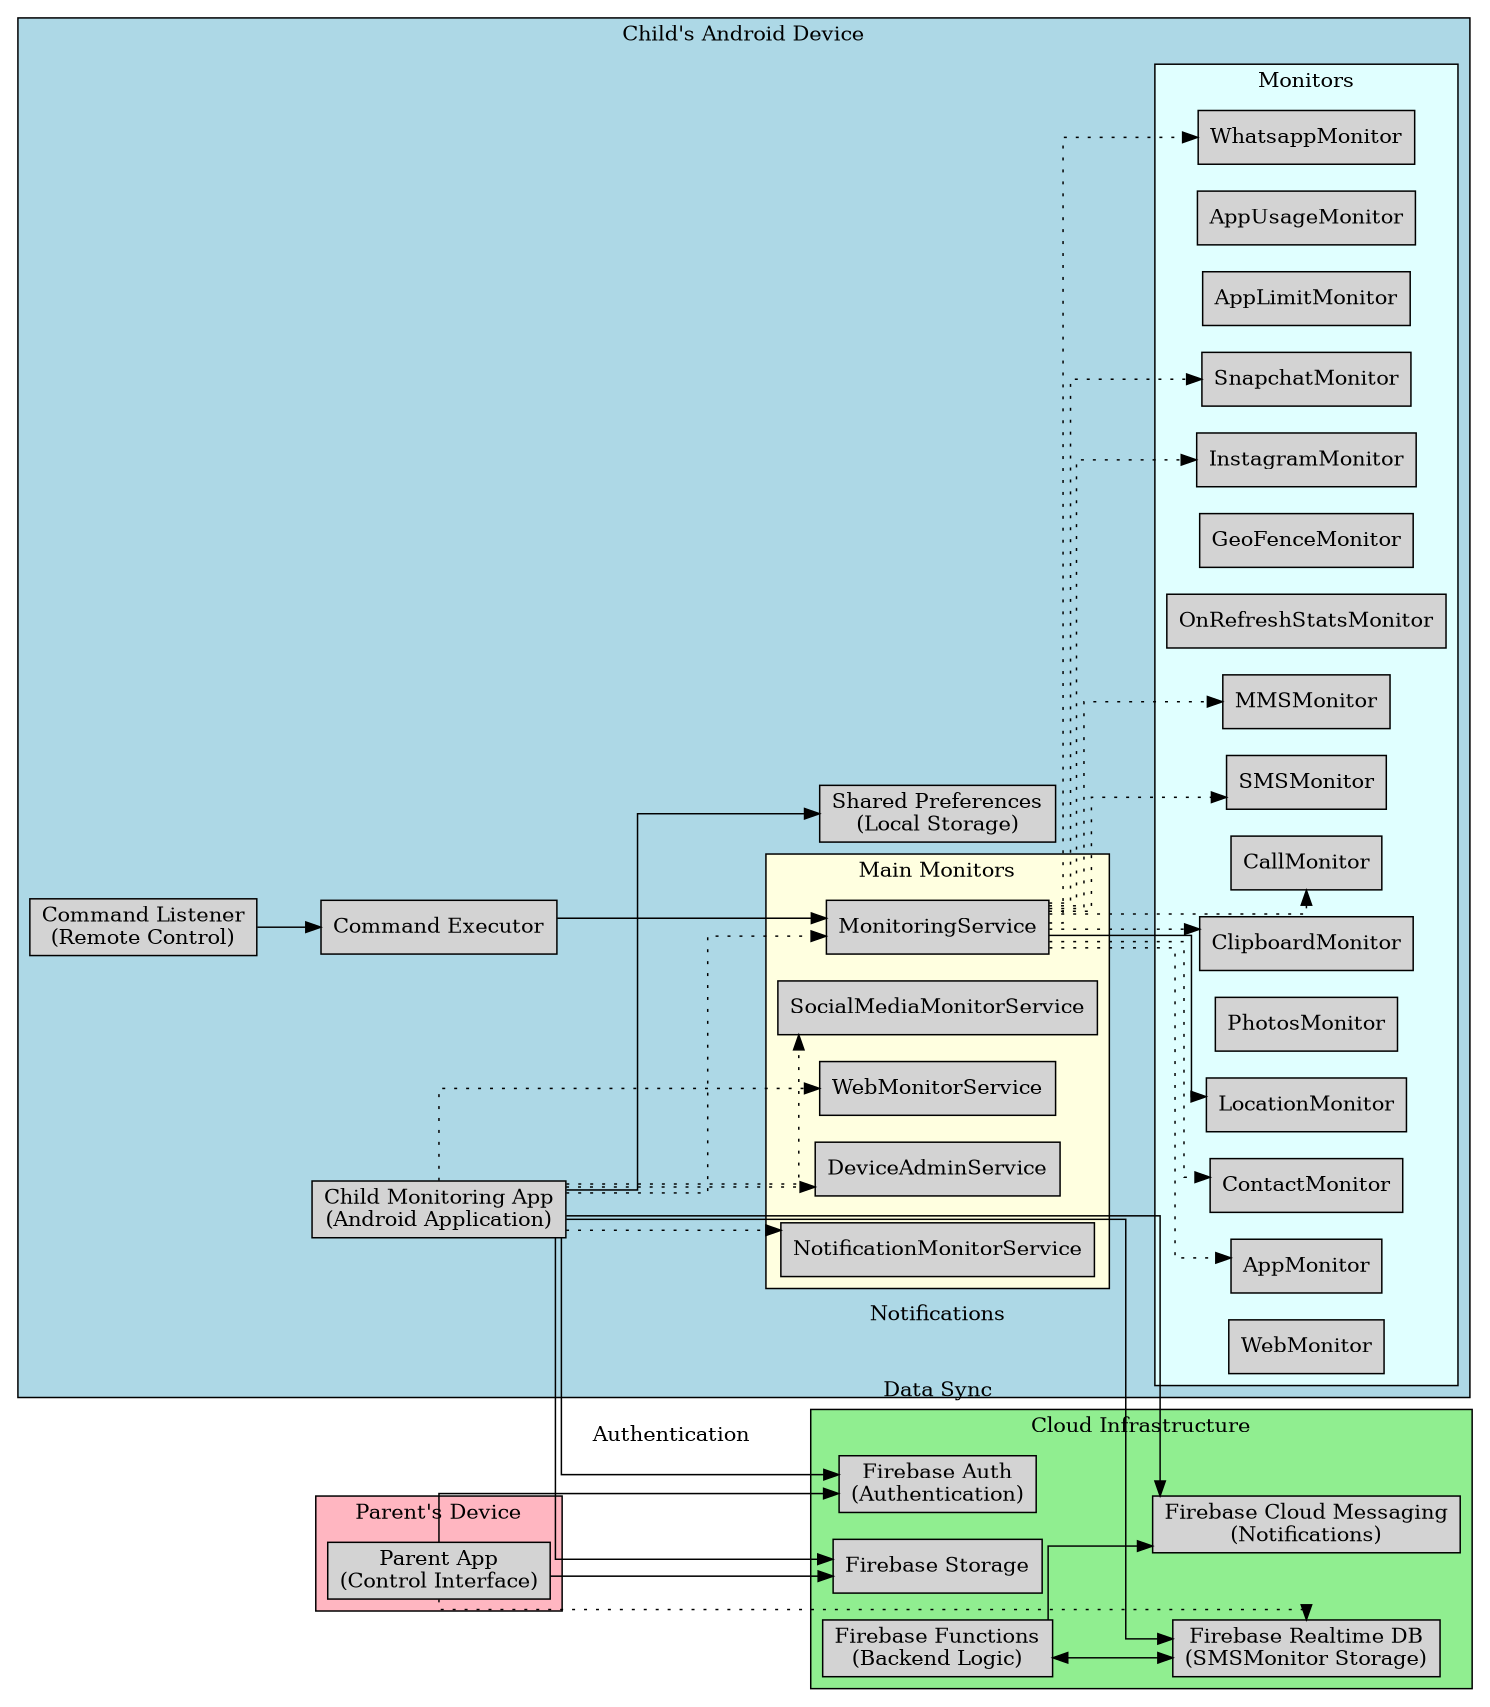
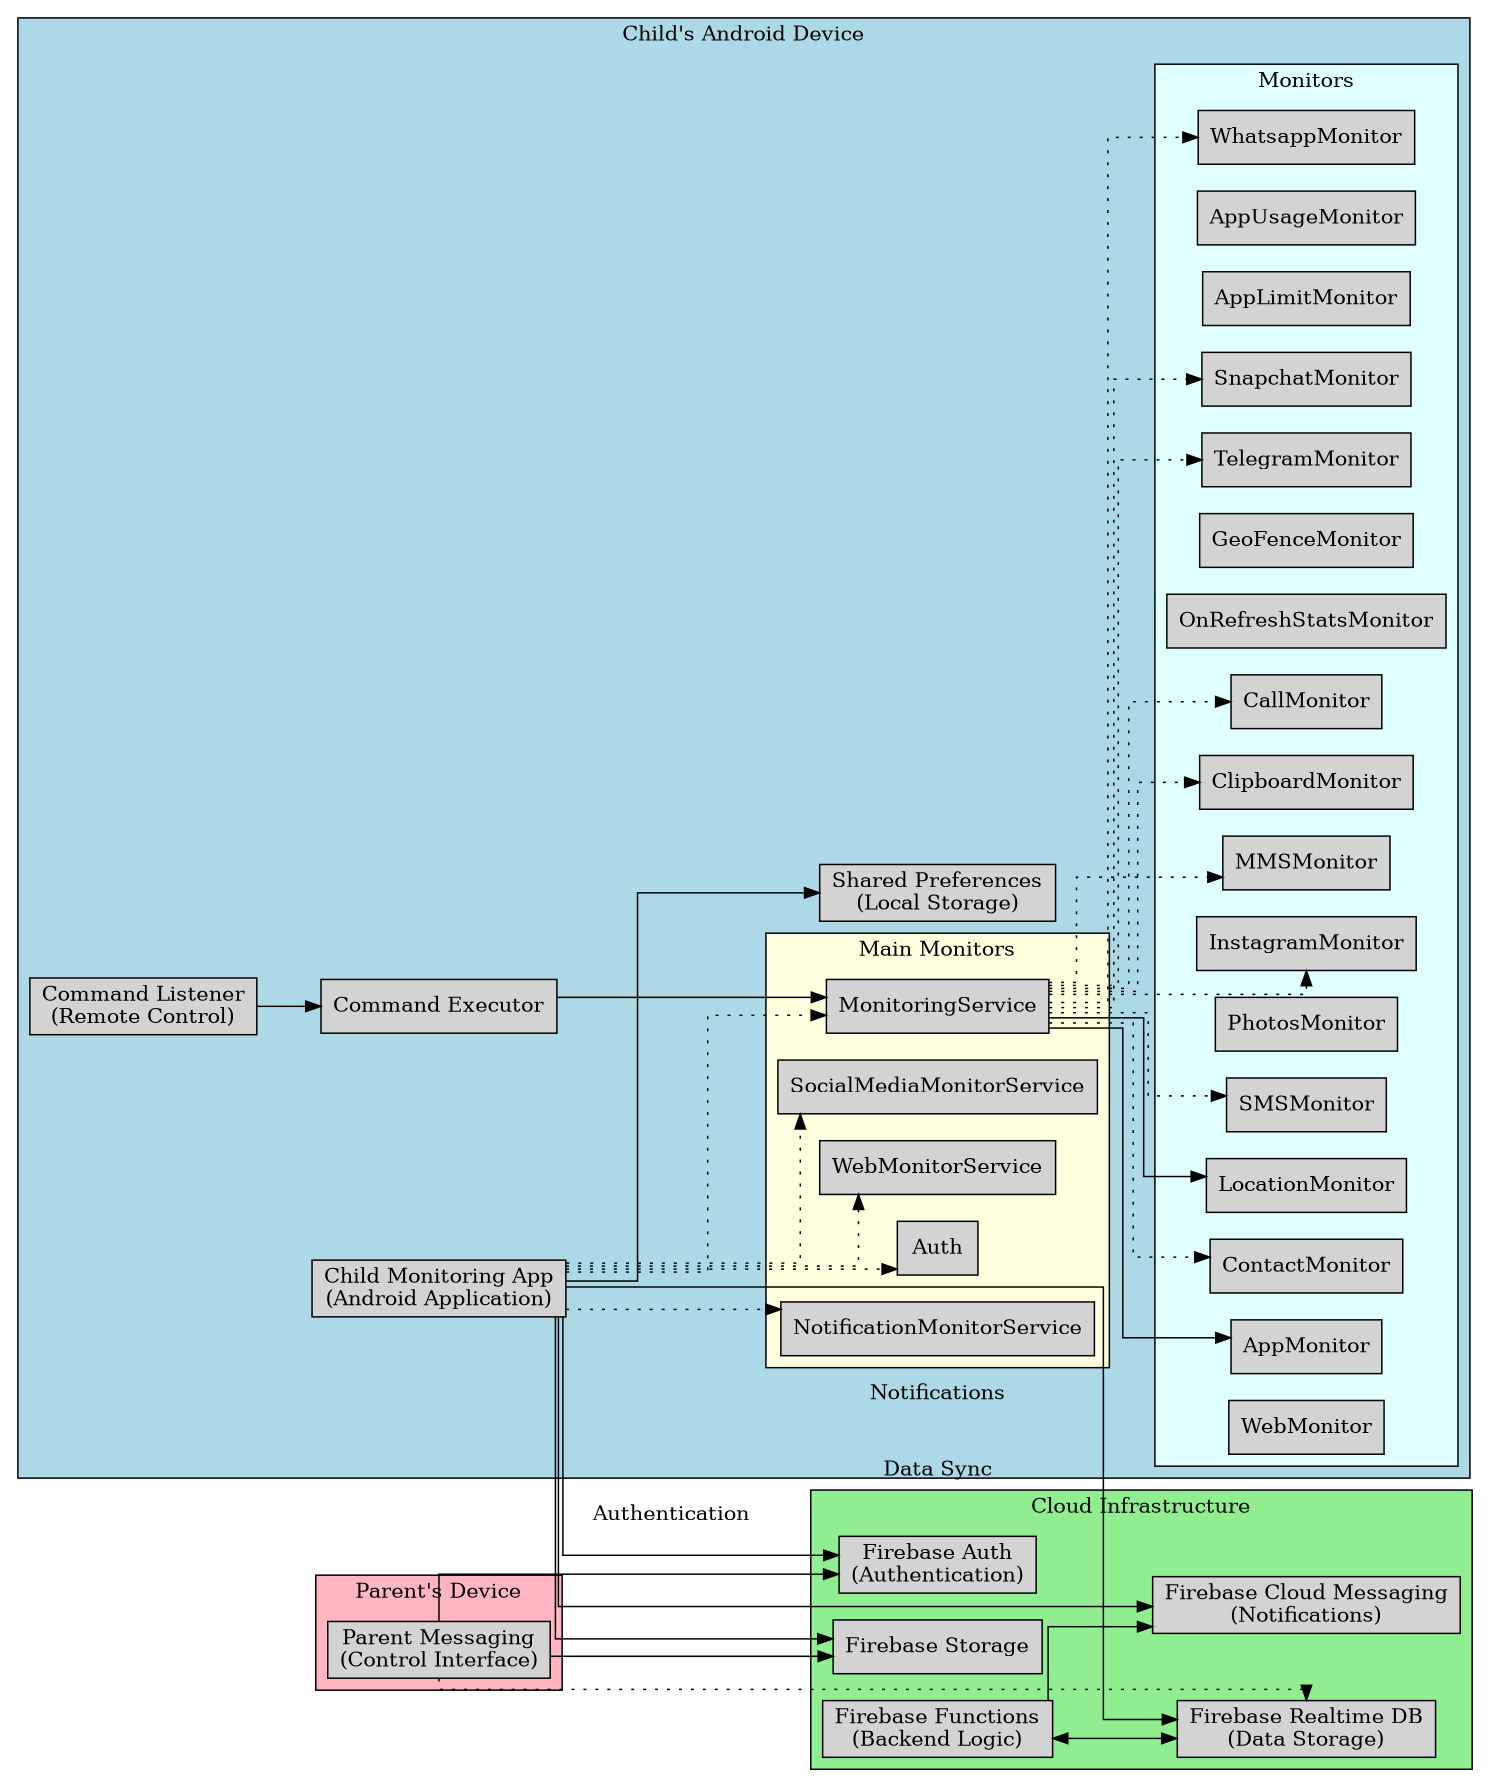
  digraph {
    rankdir=LR
    splines=ortho
    node [fillcolor=lightgrey shape=box style=filled]
    edge [style=dotted]
    WebMonitorService
    SocialMediaMonitorService
    NotificationMonitorService
-   DeviceAdminService
+   DeviceAdminService [label=Auth]
    MonitoringService
    AppMonitor
    AppUsageMonitor
    AppLimitMonitor
    ContactMonitor
    LocationMonitor
    GeoFenceMonitor
    OnRefreshStatsMonitor
    SMSMonitor
    MMSMonitor
    ClipboardMonitor
    CallMonitor
    PhotosMonitor
    InstagramMonitor
+   TelegramMonitor
    SnapchatMonitor
    WhatsappMonitor
    WebMonitor
    n23 [label="Child Monitoring App\n(Android Application)"]
    n24 [label="Shared Preferences\n(Local Storage)"]
    n25 [label="Command Listener\n(Remote Control)"]
    n26 [label="Command Executor"]
    n27 [label="Firebase Storage"]
    n28 [label="Firebase Auth\n(Authentication)"]
-   n29 [label="Firebase Realtime DB\n(SMSMonitor Storage)"]
+   n29 [label="Firebase Realtime DB\n(Data Storage)"]
    n30 [label="Firebase Cloud Messaging\n(Notifications)"]
    n31 [label="Firebase Functions\n(Backend Logic)"]
-   n32 [label="Parent App\n(Control Interface)"]
+   n32 [label="Parent Messaging\n(Control Interface)"]
    subgraph cluster_1 {
      fillcolor=lightblue
      label="Child's Android Device"
      style=filled
      n23
      n24
      n25
      n26
      subgraph cluster_2 {
        fillcolor=lightyellow
        label="Main Monitors"
        style=filled
        WebMonitorService
        SocialMediaMonitorService
        NotificationMonitorService
        DeviceAdminService
        MonitoringService
      }
      subgraph cluster_3 {
        fillcolor=lightcyan
        label=Monitors
        style=filled
        AppMonitor
        AppUsageMonitor
        AppLimitMonitor
        ContactMonitor
        LocationMonitor
        GeoFenceMonitor
        OnRefreshStatsMonitor
        SMSMonitor
        MMSMonitor
        ClipboardMonitor
        CallMonitor
        PhotosMonitor
        InstagramMonitor
+       TelegramMonitor
        SnapchatMonitor
        WhatsappMonitor
        WebMonitor
      }
    }
    subgraph cluster_4 {
      fillcolor=lightgreen
      label="Cloud Infrastructure"
      style=filled
      n27
      n28
      n29
      n30
      n31
    }
    subgraph cluster_5 {
      fillcolor=lightpink
      label="Parent's Device"
      style=filled
      n32
    }
-   MonitoringService -> AppMonitor
+   MonitoringService -> AppMonitor [style=solid]
    MonitoringService -> ContactMonitor
    MonitoringService -> LocationMonitor [style=solid]
    MonitoringService -> SMSMonitor
    MonitoringService -> MMSMonitor
    MonitoringService -> ClipboardMonitor
    MonitoringService -> CallMonitor
    MonitoringService -> InstagramMonitor
+   MonitoringService -> TelegramMonitor
    MonitoringService -> SnapchatMonitor
    MonitoringService -> WhatsappMonitor
    n23 -> WebMonitorService
    n23 -> SocialMediaMonitorService
    n23 -> NotificationMonitorService
    n23 -> DeviceAdminService
    n23 -> MonitoringService
    n23 -> n24 [style=""]
    n23 -> n27 [style=""]
    n23 -> n28 [label=Authentication style=""]
    n23 -> n29 [label="Data Sync" style=""]
    n23 -> n30 [label=Notifications style=""]
    n25 -> n26 [style=""]
    n26 -> MonitoringService [style=""]
    n31 -> n29 [dir=both style=""]
    n31 -> n30 [style=""]
    n32 -> n27 [style=""]
    n32 -> n28 [style=""]
    n32 -> n29
  }
